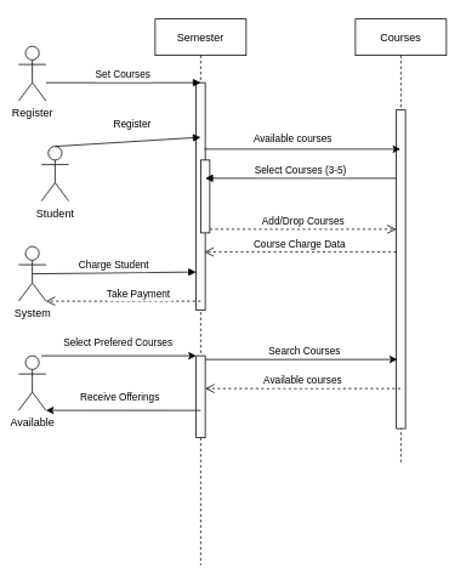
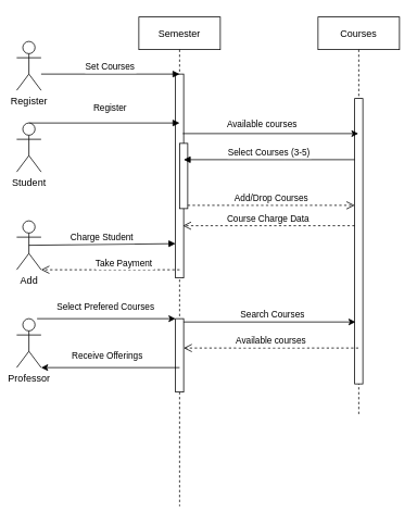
  <mxCell id="0" />
  <mxCell id="1" parent="0" />
  <mxCell id="2" value="Semester" style="shape=umlLifeline;perimeter=lifelinePerimeter;container=1;collapsible=0;recursiveResize=0;rounded=0;shadow=0;strokeWidth=1;" parent="1" vertex="1"><mxGeometry x="170" y="20" width="100" height="600" as="geometry" /></mxCell>
  <mxCell id="3" value="" style="points=[];perimeter=orthogonalPerimeter;rounded=0;shadow=0;strokeWidth=1;" parent="2" vertex="1"><mxGeometry x="45" y="70" width="10" height="250" as="geometry" /></mxCell>
  <mxCell id="4" value="" style="points=[];perimeter=orthogonalPerimeter;rounded=0;shadow=0;strokeWidth=1;" parent="2" vertex="1"><mxGeometry x="50" y="155" width="10" height="80" as="geometry" /></mxCell>
  <mxCell id="5" value="Set Courses" style="verticalAlign=bottom;endArrow=block;shadow=0;strokeWidth=1;" parent="2" edge="1"><mxGeometry relative="1" as="geometry"><mxPoint x="-120" y="70" as="sourcePoint" /><mxPoint x="50" y="70" as="targetPoint" /></mxGeometry></mxCell>
  <mxCell id="6" value="Register" style="verticalAlign=bottom;endArrow=block;shadow=0;strokeWidth=1;exitX=0.5;exitY=0;exitDx=0;exitDy=0;exitPerimeter=0;" edge="1" parent="2" source="16"><mxGeometry x="0.078" y="10" relative="1" as="geometry"><mxPoint x="-120" y="130" as="sourcePoint" /><mxPoint x="50" y="130" as="targetPoint" /><mxPoint as="offset" /></mxGeometry></mxCell>
  <mxCell id="7" value="" style="points=[];perimeter=orthogonalPerimeter;rounded=0;shadow=0;strokeWidth=1;" vertex="1" parent="2"><mxGeometry x="45" y="370" width="10" height="90" as="geometry" /></mxCell>
  <mxCell id="8" value="" style="endArrow=classic;html=1;rounded=0;" edge="1" parent="2"><mxGeometry width="50" height="50" relative="1" as="geometry"><mxPoint x="-125" y="370" as="sourcePoint" /><mxPoint x="45" y="370" as="targetPoint" /></mxGeometry></mxCell>
  <mxCell id="9" value="Select Prefered Courses" style="edgeLabel;html=1;align=center;verticalAlign=middle;resizable=0;points=[];" vertex="1" connectable="0" parent="8"><mxGeometry x="0.191" y="-2" relative="1" as="geometry"><mxPoint x="-18" y="-18" as="offset" /></mxGeometry></mxCell>
  <mxCell id="10" value="Courses" style="shape=umlLifeline;perimeter=lifelinePerimeter;container=1;collapsible=0;recursiveResize=0;rounded=0;shadow=0;strokeWidth=1;" parent="1" vertex="1"><mxGeometry x="390" y="20" width="100" height="490" as="geometry" /></mxCell>
  <mxCell id="11" value="" style="points=[];perimeter=orthogonalPerimeter;rounded=0;shadow=0;strokeWidth=1;" parent="10" vertex="1"><mxGeometry x="45" y="100" width="10" height="350" as="geometry" /></mxCell>
  <mxCell id="12" value="Course Charge Data" style="verticalAlign=bottom;endArrow=open;dashed=1;endSize=8;shadow=0;strokeWidth=1;entryX=0.9;entryY=0.744;entryDx=0;entryDy=0;entryPerimeter=0;" parent="1" source="11" target="3" edge="1"><mxGeometry relative="1" as="geometry"><mxPoint x="155" y="176" as="targetPoint" /><Array as="points" /></mxGeometry></mxCell>
  <mxCell id="13" value="Select Courses (3-5)" style="verticalAlign=bottom;endArrow=block;entryX=0.5;entryY=0.25;shadow=0;strokeWidth=1;entryDx=0;entryDy=0;entryPerimeter=0;" parent="1" source="11" target="4" edge="1"><mxGeometry relative="1" as="geometry"><mxPoint x="120" y="140" as="sourcePoint" /><Array as="points"><mxPoint x="360" y="195" /></Array></mxGeometry></mxCell>
  <mxCell id="14" value="Add/Drop Courses" style="verticalAlign=bottom;endArrow=open;dashed=1;endSize=8;exitX=1;exitY=0.95;shadow=0;strokeWidth=1;" parent="1" source="4" target="11" edge="1"><mxGeometry relative="1" as="geometry"><mxPoint x="120" y="197" as="targetPoint" /></mxGeometry></mxCell>
  <mxCell id="15" value="Register" style="shape=umlActor;verticalLabelPosition=bottom;verticalAlign=top;html=1;outlineConnect=0;" vertex="1" parent="1"><mxGeometry x="20" y="50" width="30" height="60" as="geometry" /></mxCell>
- <mxCell id="16" value="Student" style="shape=umlActor;verticalLabelPosition=bottom;verticalAlign=top;html=1;outlineConnect=0;" vertex="1" parent="1"><mxGeometry x="45" y="160" width="30" height="60" as="geometry" /></mxCell>
- <mxCell id="17" value="Available" style="shape=umlActor;verticalLabelPosition=bottom;verticalAlign=top;html=1;outlineConnect=0;" vertex="1" parent="1"><mxGeometry x="20" y="390" width="30" height="60" as="geometry" /></mxCell>
- <mxCell id="18" value="System&lt;br&gt;" style="shape=umlActor;verticalLabelPosition=bottom;verticalAlign=top;html=1;outlineConnect=0;" vertex="1" parent="1"><mxGeometry x="20" y="270" width="30" height="60" as="geometry" /></mxCell>
+ <mxCell id="16" value="Student" style="shape=umlActor;verticalLabelPosition=bottom;verticalAlign=top;html=1;outlineConnect=0;" vertex="1" parent="1"><mxGeometry x="20" y="150" width="30" height="60" as="geometry" /></mxCell>
+ <mxCell id="17" value="Professor" style="shape=umlActor;verticalLabelPosition=bottom;verticalAlign=top;html=1;outlineConnect=0;" vertex="1" parent="1"><mxGeometry x="20" y="390" width="30" height="60" as="geometry" /></mxCell>
+ <mxCell id="18" value="Add&lt;br&gt;" style="shape=umlActor;verticalLabelPosition=bottom;verticalAlign=top;html=1;outlineConnect=0;" vertex="1" parent="1"><mxGeometry x="20" y="270" width="30" height="60" as="geometry" /></mxCell>
  <mxCell id="19" value="Charge Student" style="verticalAlign=bottom;endArrow=block;shadow=0;strokeWidth=1;exitX=0.5;exitY=0.5;exitDx=0;exitDy=0;exitPerimeter=0;entryX=0;entryY=0.832;entryDx=0;entryDy=0;entryPerimeter=0;" edge="1" parent="1" source="18" target="3"><mxGeometry relative="1" as="geometry"><mxPoint x="100" y="300" as="sourcePoint" /><mxPoint x="210" y="300" as="targetPoint" /></mxGeometry></mxCell>
  <mxCell id="20" value="Take Payment" style="verticalAlign=bottom;endArrow=open;dashed=1;endSize=8;shadow=0;strokeWidth=1;entryX=1;entryY=1;entryDx=0;entryDy=0;entryPerimeter=0;" edge="1" parent="1" target="18"><mxGeometry x="-0.201" y="1" relative="1" as="geometry"><mxPoint x="234" y="286" as="targetPoint" /><mxPoint x="220" y="330" as="sourcePoint" /><Array as="points" /><mxPoint as="offset" /></mxGeometry></mxCell>
  <mxCell id="21" value="" style="endArrow=classic;html=1;rounded=0;entryX=0.1;entryY=0.783;entryDx=0;entryDy=0;entryPerimeter=0;" edge="1" parent="1" source="7" target="11"><mxGeometry width="50" height="50" relative="1" as="geometry"><mxPoint x="230" y="400" as="sourcePoint" /><mxPoint x="440" y="400" as="targetPoint" /></mxGeometry></mxCell>
  <mxCell id="22" value="Search Courses" style="edgeLabel;html=1;align=center;verticalAlign=middle;resizable=0;points=[];" vertex="1" connectable="0" parent="21"><mxGeometry x="0.023" y="4" relative="1" as="geometry"><mxPoint y="-6" as="offset" /></mxGeometry></mxCell>
  <mxCell id="23" value="Available courses" style="verticalAlign=bottom;endArrow=open;dashed=1;endSize=8;shadow=0;strokeWidth=1;entryX=1;entryY=0.4;entryDx=0;entryDy=0;entryPerimeter=0;" edge="1" parent="1" source="10" target="7"><mxGeometry relative="1" as="geometry"><mxPoint x="109" y="420" as="targetPoint" /><mxPoint x="320" y="420" as="sourcePoint" /><Array as="points" /></mxGeometry></mxCell>
  <mxCell id="24" value="" style="endArrow=classic;html=1;rounded=0;exitX=0.5;exitY=0.667;exitDx=0;exitDy=0;exitPerimeter=0;entryX=1;entryY=1;entryDx=0;entryDy=0;entryPerimeter=0;" edge="1" parent="1" source="7" target="17"><mxGeometry width="50" height="50" relative="1" as="geometry"><mxPoint x="290" y="300" as="sourcePoint" /><mxPoint x="340" y="250" as="targetPoint" /></mxGeometry></mxCell>
  <mxCell id="25" value="Receive Offerings" style="edgeLabel;html=1;align=center;verticalAlign=middle;resizable=0;points=[];" vertex="1" connectable="0" parent="24"><mxGeometry x="-0.059" y="-3" relative="1" as="geometry"><mxPoint x="-10" y="-12" as="offset" /></mxGeometry></mxCell>
  <mxCell id="26" value="" style="endArrow=classic;html=1;rounded=0;exitX=0.9;exitY=0.292;exitDx=0;exitDy=0;exitPerimeter=0;" edge="1" parent="1" source="3" target="10"><mxGeometry width="50" height="50" relative="1" as="geometry"><mxPoint x="290" y="300" as="sourcePoint" /><mxPoint x="340" y="250" as="targetPoint" /></mxGeometry></mxCell>
  <mxCell id="27" value="Available courses" style="edgeLabel;html=1;align=center;verticalAlign=middle;resizable=0;points=[];" vertex="1" connectable="0" parent="26"><mxGeometry x="-0.155" y="4" relative="1" as="geometry"><mxPoint x="5" y="-9" as="offset" /></mxGeometry></mxCell>
